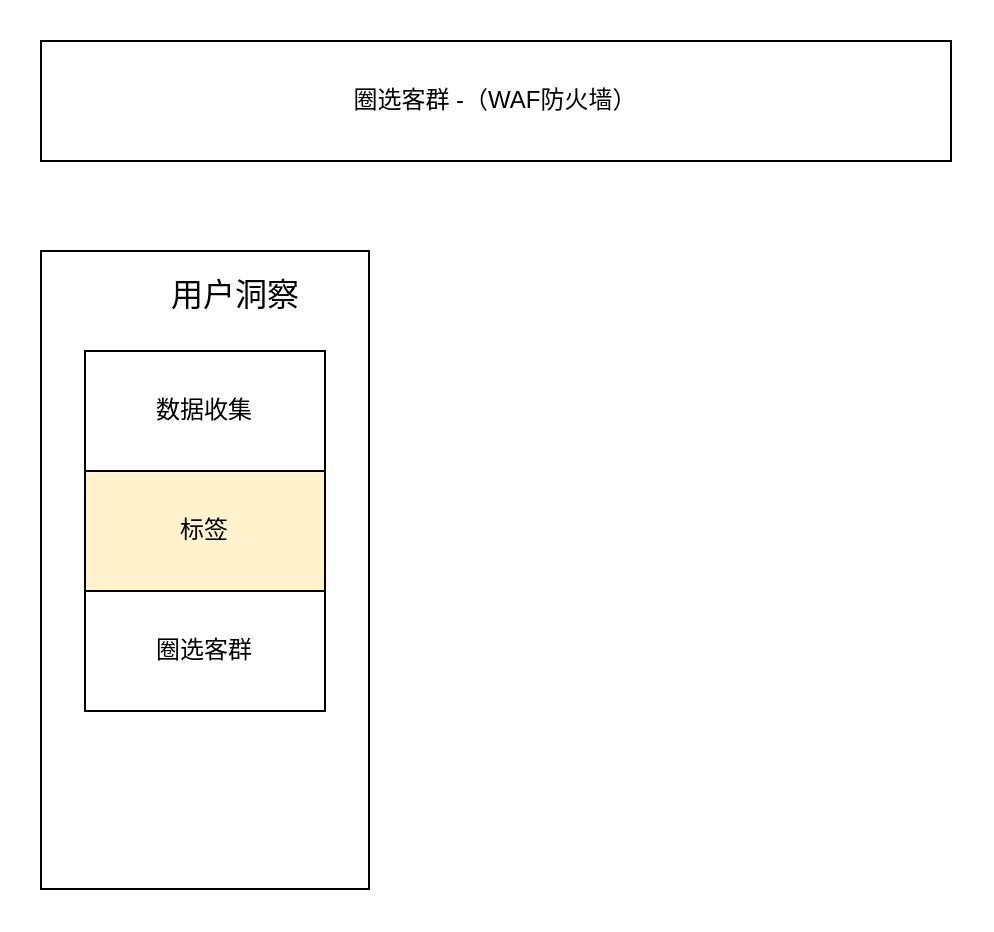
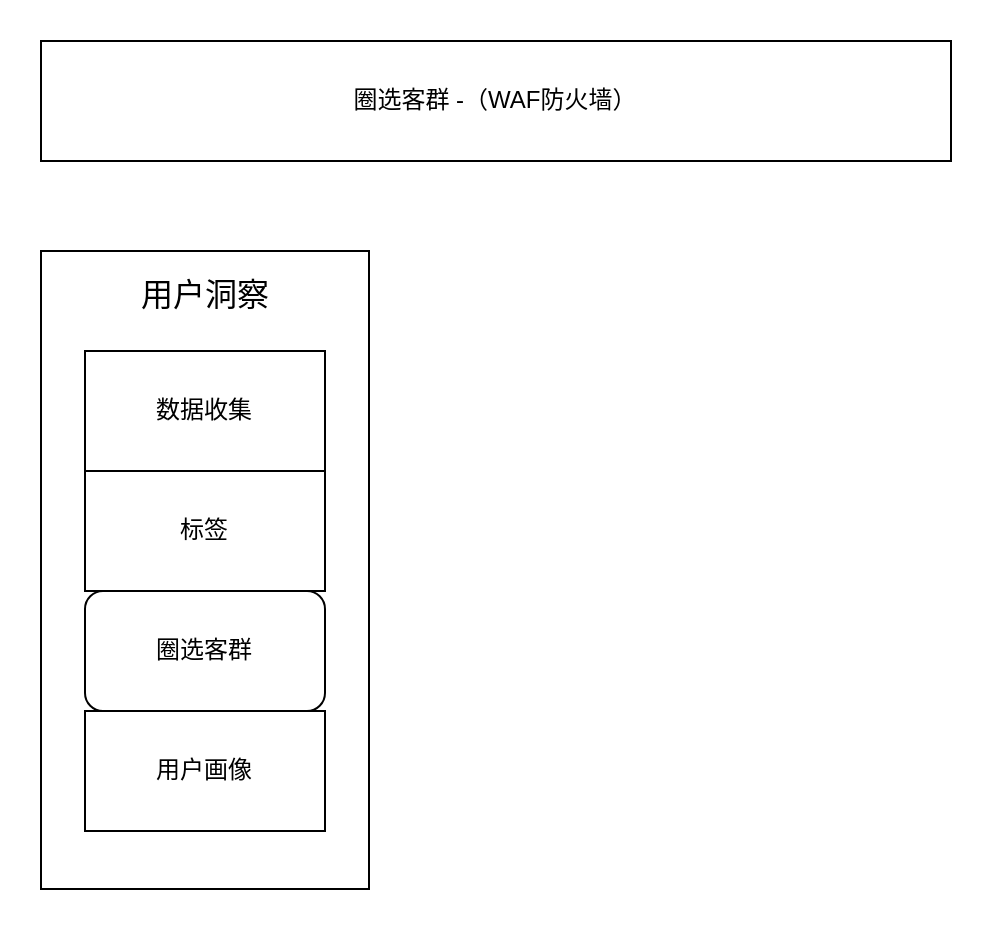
  <mxCell id="0" />
  <mxCell id="1" parent="0" />
  <mxCell id="2" value="圈选客群 -（WAF防火墙）" style="rounded=0;whiteSpace=wrap;html=1;" vertex="1" parent="1"><mxGeometry x="20" y="20" width="455" height="60" as="geometry" /></mxCell>
  <mxCell id="3" value="" style="group" vertex="1" connectable="0" parent="1"><mxGeometry x="20" y="125" width="164" height="319" as="geometry" /></mxCell>
  <mxCell id="4" value="" style="rounded=0;whiteSpace=wrap;html=1;" vertex="1" parent="3"><mxGeometry width="164" height="319" as="geometry" /></mxCell>
  <mxCell id="5" value="数据收集" style="rounded=0;whiteSpace=wrap;html=1;" vertex="1" parent="3"><mxGeometry x="22" y="50" width="120" height="60" as="geometry" /></mxCell>
- <mxCell id="6" value="标签" style="rounded=0;whiteSpace=wrap;html=1;fillColor=#fff2cc;" vertex="1" parent="3"><mxGeometry x="22" y="110" width="120" height="60" as="geometry" /></mxCell>
- <mxCell id="7" value="圈选客群" style="rounded=0;whiteSpace=wrap;html=1;" vertex="1" parent="3"><mxGeometry x="22" y="170" width="120" height="60" as="geometry" /></mxCell>
- <mxCell id="9" value="用户洞察" style="text;html=1;align=center;verticalAlign=middle;whiteSpace=wrap;rounded=0;fontSize=16;" vertex="1" parent="3"><mxGeometry x="59.5" y="7" width="75" height="30" as="geometry" /></mxCell>
+ <mxCell id="6" value="标签" style="rounded=0;whiteSpace=wrap;html=1;" vertex="1" parent="3"><mxGeometry x="22" y="110" width="120" height="60" as="geometry" /></mxCell>
+ <mxCell id="7" value="圈选客群" style="whiteSpace=wrap;html=1;rounded=1;" vertex="1" parent="3"><mxGeometry x="22" y="170" width="120" height="60" as="geometry" /></mxCell>
+ <mxCell id="8" value="用户画像" style="rounded=0;whiteSpace=wrap;html=1;" vertex="1" parent="3"><mxGeometry x="22" y="230" width="120" height="60" as="geometry" /></mxCell>
+ <mxCell id="9" value="用户洞察" style="text;html=1;align=center;verticalAlign=middle;whiteSpace=wrap;rounded=0;fontSize=16;" vertex="1" parent="3"><mxGeometry x="44.5" y="7" width="75" height="30" as="geometry" /></mxCell>
